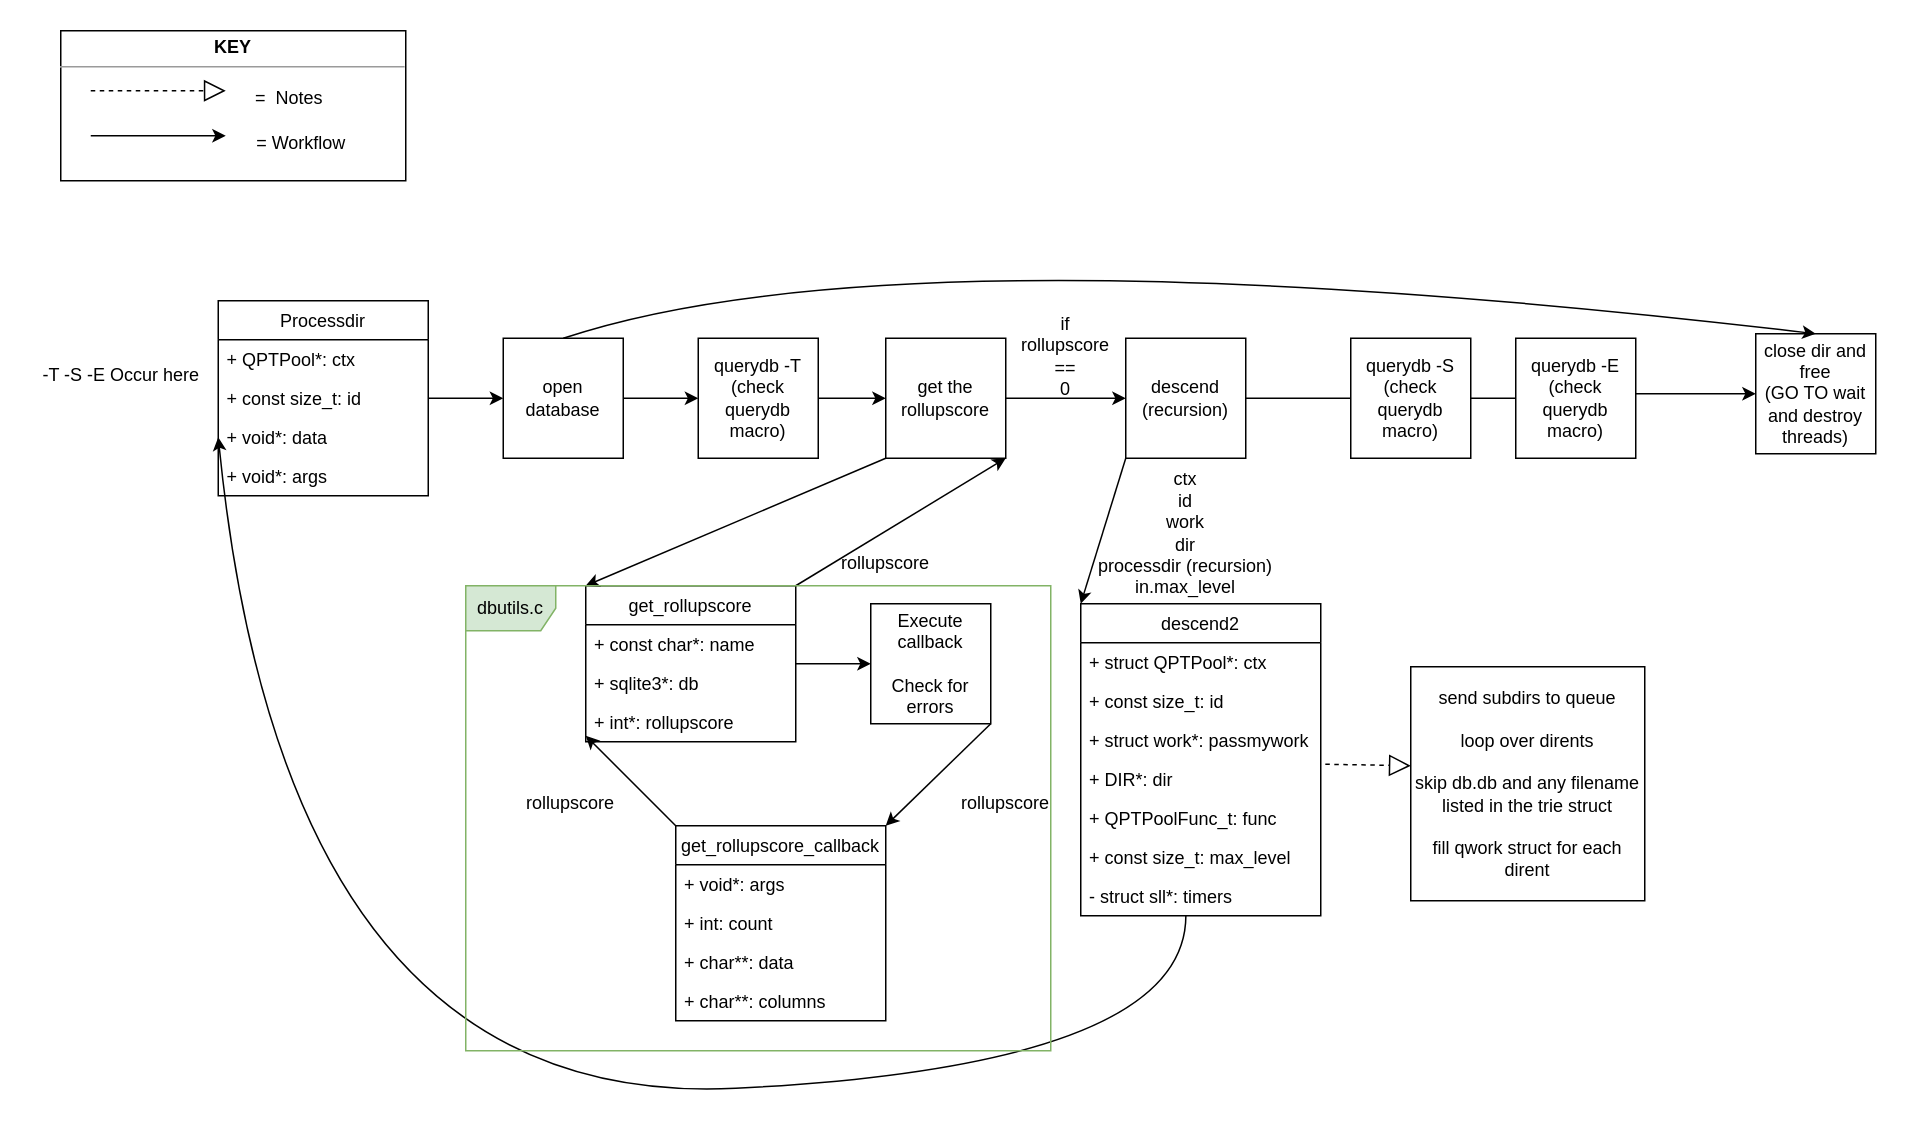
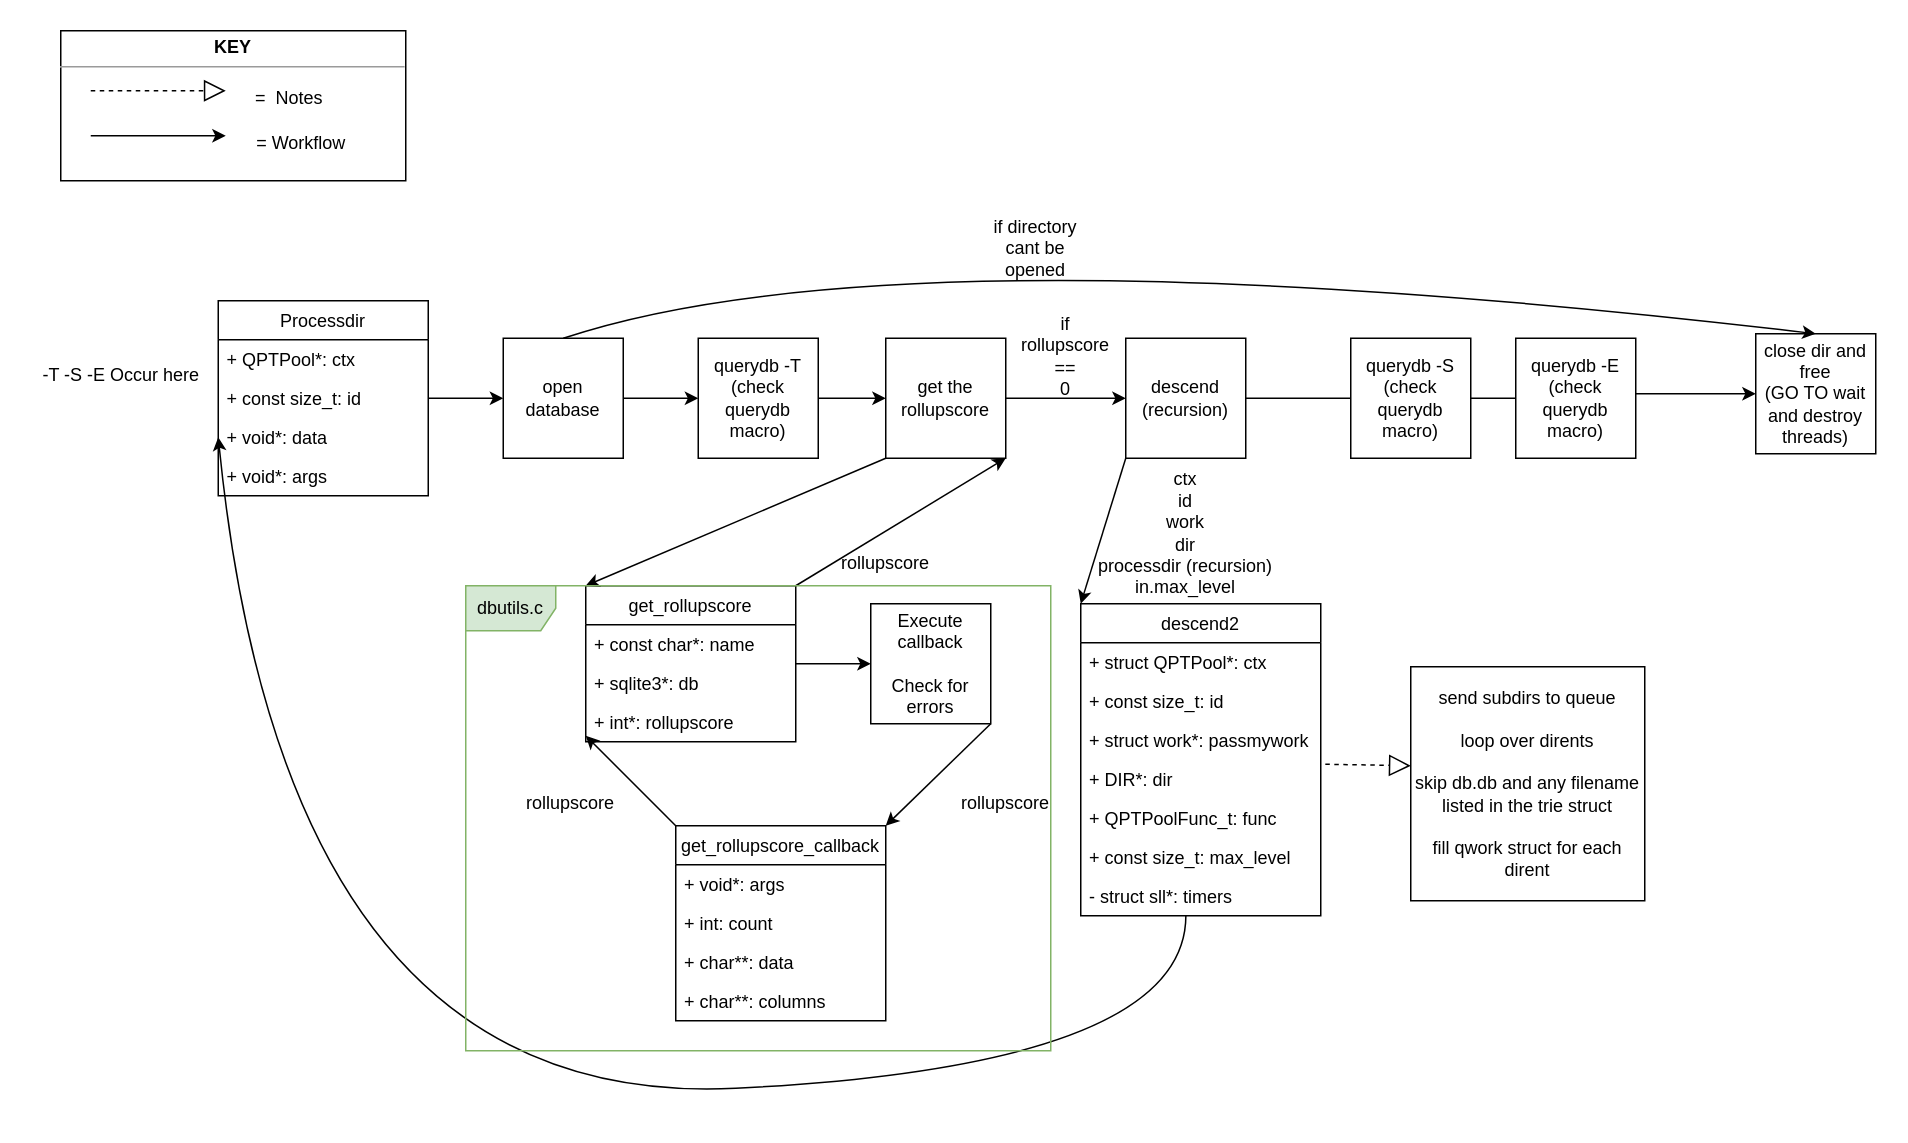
  <mxCell id="0" />
  <mxCell id="1" parent="0" />
  <mxCell id="2" value="Processdir" style="swimlane;fontStyle=0;childLayout=stackLayout;horizontal=1;startSize=26;fillColor=none;horizontalStack=0;resizeParent=1;resizeParentMax=0;resizeLast=0;collapsible=1;marginBottom=0;" vertex="1" parent="1"><mxGeometry x="145" y="200" width="140" height="130" as="geometry" /></mxCell>
  <mxCell id="3" value="+ QPTPool*: ctx" style="text;strokeColor=none;fillColor=none;align=left;verticalAlign=top;spacingLeft=4;spacingRight=4;overflow=hidden;rotatable=0;points=[[0,0.5],[1,0.5]];portConstraint=eastwest;" vertex="1" parent="2"><mxGeometry y="26" width="140" height="26" as="geometry" /></mxCell>
  <mxCell id="4" value="+ const size_t: id" style="text;strokeColor=none;fillColor=none;align=left;verticalAlign=top;spacingLeft=4;spacingRight=4;overflow=hidden;rotatable=0;points=[[0,0.5],[1,0.5]];portConstraint=eastwest;" vertex="1" parent="2"><mxGeometry y="52" width="140" height="26" as="geometry" /></mxCell>
  <mxCell id="5" value="+ void*: data" style="text;strokeColor=none;fillColor=none;align=left;verticalAlign=top;spacingLeft=4;spacingRight=4;overflow=hidden;rotatable=0;points=[[0,0.5],[1,0.5]];portConstraint=eastwest;" vertex="1" parent="2"><mxGeometry y="78" width="140" height="26" as="geometry" /></mxCell>
  <mxCell id="6" value="+ void*: args" style="text;strokeColor=none;fillColor=none;align=left;verticalAlign=top;spacingLeft=4;spacingRight=4;overflow=hidden;rotatable=0;points=[[0,0.5],[1,0.5]];portConstraint=eastwest;" vertex="1" parent="2"><mxGeometry y="104" width="140" height="26" as="geometry" /></mxCell>
  <mxCell id="7" style="edgeStyle=orthogonalEdgeStyle;rounded=0;orthogonalLoop=1;jettySize=auto;html=1;exitX=1;exitY=0.5;exitDx=0;exitDy=0;entryX=0;entryY=0.5;entryDx=0;entryDy=0;" edge="1" parent="1" source="8" target="55"><mxGeometry relative="1" as="geometry" /></mxCell>
  <mxCell id="8" value="open database" style="whiteSpace=wrap;html=1;aspect=fixed;" vertex="1" parent="1"><mxGeometry x="335" y="225" width="80" height="80" as="geometry" /></mxCell>
  <mxCell id="9" style="edgeStyle=orthogonalEdgeStyle;rounded=0;orthogonalLoop=1;jettySize=auto;html=1;exitX=1;exitY=0.5;exitDx=0;exitDy=0;entryX=0;entryY=0.5;entryDx=0;entryDy=0;" edge="1" parent="1" source="4" target="8"><mxGeometry relative="1" as="geometry" /></mxCell>
  <mxCell id="10" value="" style="edgeStyle=orthogonalEdgeStyle;rounded=0;orthogonalLoop=1;jettySize=auto;html=1;" edge="1" parent="1" source="11" target="13"><mxGeometry relative="1" as="geometry" /></mxCell>
  <mxCell id="11" value="get the rollupscore" style="whiteSpace=wrap;html=1;aspect=fixed;" vertex="1" parent="1"><mxGeometry x="590" y="225" width="80" height="80" as="geometry" /></mxCell>
  <mxCell id="12" value="" style="edgeStyle=orthogonalEdgeStyle;rounded=0;orthogonalLoop=1;jettySize=auto;html=1;startArrow=none;" edge="1" parent="1" source="50" target="43"><mxGeometry relative="1" as="geometry" /></mxCell>
  <mxCell id="13" value="&lt;div&gt;descend&lt;/div&gt;&lt;div&gt;(recursion)&lt;br&gt;&lt;/div&gt;" style="whiteSpace=wrap;html=1;aspect=fixed;" vertex="1" parent="1"><mxGeometry x="750" y="225" width="80" height="80" as="geometry" /></mxCell>
  <mxCell id="14" value="&lt;div&gt;if rollupscore ==&lt;/div&gt;&lt;div&gt;0&lt;br&gt;&lt;/div&gt;" style="text;html=1;strokeColor=none;fillColor=none;align=center;verticalAlign=middle;whiteSpace=wrap;rounded=0;" vertex="1" parent="1"><mxGeometry x="680" y="222" width="60" height="30" as="geometry" /></mxCell>
  <mxCell id="15" value="get_rollupscore_callback" style="swimlane;fontStyle=0;childLayout=stackLayout;horizontal=1;startSize=26;fillColor=none;horizontalStack=0;resizeParent=1;resizeParentMax=0;resizeLast=0;collapsible=1;marginBottom=0;" vertex="1" parent="1"><mxGeometry x="450" y="550" width="140" height="130" as="geometry" /></mxCell>
  <mxCell id="16" value="+ void*: args" style="text;strokeColor=none;fillColor=none;align=left;verticalAlign=top;spacingLeft=4;spacingRight=4;overflow=hidden;rotatable=0;points=[[0,0.5],[1,0.5]];portConstraint=eastwest;" vertex="1" parent="15"><mxGeometry y="26" width="140" height="26" as="geometry" /></mxCell>
  <mxCell id="17" value="+ int: count" style="text;strokeColor=none;fillColor=none;align=left;verticalAlign=top;spacingLeft=4;spacingRight=4;overflow=hidden;rotatable=0;points=[[0,0.5],[1,0.5]];portConstraint=eastwest;" vertex="1" parent="15"><mxGeometry y="52" width="140" height="26" as="geometry" /></mxCell>
  <mxCell id="18" value="+ char**: data" style="text;strokeColor=none;fillColor=none;align=left;verticalAlign=top;spacingLeft=4;spacingRight=4;overflow=hidden;rotatable=0;points=[[0,0.5],[1,0.5]];portConstraint=eastwest;" vertex="1" parent="15"><mxGeometry y="78" width="140" height="26" as="geometry" /></mxCell>
  <mxCell id="19" value="+ char**: columns" style="text;strokeColor=none;fillColor=none;align=left;verticalAlign=top;spacingLeft=4;spacingRight=4;overflow=hidden;rotatable=0;points=[[0,0.5],[1,0.5]];portConstraint=eastwest;" vertex="1" parent="15"><mxGeometry y="104" width="140" height="26" as="geometry" /></mxCell>
  <mxCell id="20" style="edgeStyle=orthogonalEdgeStyle;rounded=0;orthogonalLoop=1;jettySize=auto;html=1;exitX=1;exitY=0.5;exitDx=0;exitDy=0;entryX=0;entryY=0.5;entryDx=0;entryDy=0;" edge="1" parent="1" source="21" target="26"><mxGeometry relative="1" as="geometry" /></mxCell>
  <mxCell id="21" value="get_rollupscore" style="swimlane;fontStyle=0;childLayout=stackLayout;horizontal=1;startSize=26;fillColor=none;horizontalStack=0;resizeParent=1;resizeParentMax=0;resizeLast=0;collapsible=1;marginBottom=0;" vertex="1" parent="1"><mxGeometry x="390" y="390" width="140" height="104" as="geometry" /></mxCell>
  <mxCell id="22" value="+ const char*: name" style="text;strokeColor=none;fillColor=none;align=left;verticalAlign=top;spacingLeft=4;spacingRight=4;overflow=hidden;rotatable=0;points=[[0,0.5],[1,0.5]];portConstraint=eastwest;" vertex="1" parent="21"><mxGeometry y="26" width="140" height="26" as="geometry" /></mxCell>
  <mxCell id="23" value="+ sqlite3*: db" style="text;strokeColor=none;fillColor=none;align=left;verticalAlign=top;spacingLeft=4;spacingRight=4;overflow=hidden;rotatable=0;points=[[0,0.5],[1,0.5]];portConstraint=eastwest;" vertex="1" parent="21"><mxGeometry y="52" width="140" height="26" as="geometry" /></mxCell>
  <mxCell id="24" value="+ int*: rollupscore" style="text;strokeColor=none;fillColor=none;align=left;verticalAlign=top;spacingLeft=4;spacingRight=4;overflow=hidden;rotatable=0;points=[[0,0.5],[1,0.5]];portConstraint=eastwest;" vertex="1" parent="21"><mxGeometry y="78" width="140" height="26" as="geometry" /></mxCell>
  <mxCell id="25" value="" style="endArrow=classic;html=1;rounded=0;entryX=0;entryY=0;entryDx=0;entryDy=0;exitX=0;exitY=1;exitDx=0;exitDy=0;" edge="1" parent="1" source="11" target="21"><mxGeometry width="50" height="50" relative="1" as="geometry"><mxPoint x="570" y="320" as="sourcePoint" /><mxPoint x="570" y="310" as="targetPoint" /></mxGeometry></mxCell>
  <mxCell id="26" value="Execute callback&lt;br&gt;&lt;br&gt;Check for errors" style="whiteSpace=wrap;html=1;aspect=fixed;" vertex="1" parent="1"><mxGeometry x="580" y="402" width="80" height="80" as="geometry" /></mxCell>
  <mxCell id="27" value="" style="endArrow=classic;html=1;rounded=0;exitX=0;exitY=0;exitDx=0;exitDy=0;entryX=0;entryY=0.846;entryDx=0;entryDy=0;entryPerimeter=0;" edge="1" parent="1" source="15" target="24"><mxGeometry width="50" height="50" relative="1" as="geometry"><mxPoint x="410" y="600" as="sourcePoint" /><mxPoint x="460" y="550" as="targetPoint" /></mxGeometry></mxCell>
  <mxCell id="28" value="" style="endArrow=classic;html=1;rounded=0;exitX=1;exitY=1;exitDx=0;exitDy=0;entryX=1;entryY=0;entryDx=0;entryDy=0;" edge="1" parent="1" source="26" target="15"><mxGeometry width="50" height="50" relative="1" as="geometry"><mxPoint x="610" y="600" as="sourcePoint" /><mxPoint x="660" y="550" as="targetPoint" /></mxGeometry></mxCell>
  <mxCell id="29" value="rollupscore" style="text;html=1;strokeColor=none;fillColor=none;align=center;verticalAlign=middle;whiteSpace=wrap;rounded=0;" vertex="1" parent="1"><mxGeometry x="640" y="520" width="60" height="30" as="geometry" /></mxCell>
  <mxCell id="30" value="&lt;div&gt;rollupscore&lt;/div&gt;" style="text;html=1;strokeColor=none;fillColor=none;align=center;verticalAlign=middle;whiteSpace=wrap;rounded=0;" vertex="1" parent="1"><mxGeometry x="350" y="520" width="60" height="30" as="geometry" /></mxCell>
  <mxCell id="31" value="" style="endArrow=classic;html=1;rounded=0;exitX=1;exitY=0;exitDx=0;exitDy=0;entryX=1;entryY=1;entryDx=0;entryDy=0;" edge="1" parent="1" source="21" target="11"><mxGeometry width="50" height="50" relative="1" as="geometry"><mxPoint x="560" y="380" as="sourcePoint" /><mxPoint x="610" y="330" as="targetPoint" /></mxGeometry></mxCell>
  <mxCell id="32" value="rollupscore" style="text;html=1;strokeColor=none;fillColor=none;align=center;verticalAlign=middle;whiteSpace=wrap;rounded=0;" vertex="1" parent="1"><mxGeometry x="560" y="360" width="60" height="30" as="geometry" /></mxCell>
  <mxCell id="33" value="descend2" style="swimlane;fontStyle=0;childLayout=stackLayout;horizontal=1;startSize=26;fillColor=none;horizontalStack=0;resizeParent=1;resizeParentMax=0;resizeLast=0;collapsible=1;marginBottom=0;" vertex="1" parent="1"><mxGeometry x="720" y="402" width="160" height="208" as="geometry" /></mxCell>
  <mxCell id="34" value="+ struct QPTPool*: ctx" style="text;strokeColor=none;fillColor=none;align=left;verticalAlign=top;spacingLeft=4;spacingRight=4;overflow=hidden;rotatable=0;points=[[0,0.5],[1,0.5]];portConstraint=eastwest;" vertex="1" parent="33"><mxGeometry y="26" width="160" height="26" as="geometry" /></mxCell>
  <mxCell id="35" value="+ const size_t: id" style="text;strokeColor=none;fillColor=none;align=left;verticalAlign=top;spacingLeft=4;spacingRight=4;overflow=hidden;rotatable=0;points=[[0,0.5],[1,0.5]];portConstraint=eastwest;" vertex="1" parent="33"><mxGeometry y="52" width="160" height="26" as="geometry" /></mxCell>
  <mxCell id="36" value="+ struct work*: passmywork" style="text;strokeColor=none;fillColor=none;align=left;verticalAlign=top;spacingLeft=4;spacingRight=4;overflow=hidden;rotatable=0;points=[[0,0.5],[1,0.5]];portConstraint=eastwest;" vertex="1" parent="33"><mxGeometry y="78" width="160" height="26" as="geometry" /></mxCell>
  <mxCell id="37" value="+ DIR*: dir" style="text;strokeColor=none;fillColor=none;align=left;verticalAlign=top;spacingLeft=4;spacingRight=4;overflow=hidden;rotatable=0;points=[[0,0.5],[1,0.5]];portConstraint=eastwest;" vertex="1" parent="33"><mxGeometry y="104" width="160" height="26" as="geometry" /></mxCell>
  <mxCell id="38" value="+ QPTPoolFunc_t: func" style="text;strokeColor=none;fillColor=none;align=left;verticalAlign=top;spacingLeft=4;spacingRight=4;overflow=hidden;rotatable=0;points=[[0,0.5],[1,0.5]];portConstraint=eastwest;" vertex="1" parent="33"><mxGeometry y="130" width="160" height="26" as="geometry" /></mxCell>
  <mxCell id="39" value="+ const size_t: max_level" style="text;strokeColor=none;fillColor=none;align=left;verticalAlign=top;spacingLeft=4;spacingRight=4;overflow=hidden;rotatable=0;points=[[0,0.5],[1,0.5]];portConstraint=eastwest;" vertex="1" parent="33"><mxGeometry y="156" width="160" height="26" as="geometry" /></mxCell>
  <mxCell id="40" value="- struct sll*: timers" style="text;strokeColor=none;fillColor=none;align=left;verticalAlign=top;spacingLeft=4;spacingRight=4;overflow=hidden;rotatable=0;points=[[0,0.5],[1,0.5]];portConstraint=eastwest;" vertex="1" parent="33"><mxGeometry y="182" width="160" height="26" as="geometry" /></mxCell>
  <mxCell id="41" value="" style="endArrow=classic;html=1;rounded=0;exitX=0;exitY=1;exitDx=0;exitDy=0;entryX=0;entryY=0;entryDx=0;entryDy=0;" edge="1" parent="1" source="13" target="33"><mxGeometry width="50" height="50" relative="1" as="geometry"><mxPoint x="700" y="380" as="sourcePoint" /><mxPoint x="750" y="330" as="targetPoint" /></mxGeometry></mxCell>
  <mxCell id="42" value="&lt;div&gt;send subdirs to queue&lt;/div&gt;&lt;div&gt;&lt;br&gt;&lt;/div&gt;&lt;div&gt;loop over dirents&lt;/div&gt;&lt;div&gt;&lt;br&gt;&lt;/div&gt;&lt;div&gt;skip db.db and any filename listed in the trie struct&lt;br&gt;&lt;/div&gt;&lt;div&gt;&lt;br&gt;&lt;/div&gt;&lt;div&gt;fill qwork struct for each dirent &lt;br&gt;&lt;/div&gt;" style="whiteSpace=wrap;html=1;aspect=fixed;" vertex="1" parent="1"><mxGeometry x="940" y="444" width="156" height="156" as="geometry" /></mxCell>
  <mxCell id="43" value="&lt;div&gt;close dir and free&lt;/div&gt;(GO TO wait and destroy threads)" style="whiteSpace=wrap;html=1;aspect=fixed;" vertex="1" parent="1"><mxGeometry x="1170" y="222" width="80" height="80" as="geometry" /></mxCell>
  <mxCell id="44" value="&lt;div&gt;ctx&lt;/div&gt;&lt;div&gt;id&lt;/div&gt;&lt;div&gt;work&lt;/div&gt;&lt;div&gt;dir&lt;/div&gt;&lt;div&gt;processdir (recursion)&lt;/div&gt;&lt;div&gt;in.max_level&lt;br&gt;&lt;/div&gt;" style="text;html=1;strokeColor=none;fillColor=none;align=center;verticalAlign=middle;whiteSpace=wrap;rounded=0;" vertex="1" parent="1"><mxGeometry x="715" y="330" width="150" height="50" as="geometry" /></mxCell>
  <mxCell id="45" value="" style="curved=1;endArrow=classic;html=1;rounded=0;exitX=0.5;exitY=0;exitDx=0;exitDy=0;entryX=0.5;entryY=0;entryDx=0;entryDy=0;" edge="1" parent="1" source="8" target="43"><mxGeometry width="50" height="50" relative="1" as="geometry"><mxPoint x="550" y="200" as="sourcePoint" /><mxPoint x="600" y="150" as="targetPoint" /><Array as="points"><mxPoint x="600" y="150" /></Array></mxGeometry></mxCell>
+ <mxCell id="46" value="if directory cant be opened" style="text;html=1;strokeColor=none;fillColor=none;align=center;verticalAlign=middle;whiteSpace=wrap;rounded=0;" vertex="1" parent="1"><mxGeometry x="660" y="150" width="60" height="30" as="geometry" /></mxCell>
  <mxCell id="47" value="" style="curved=1;endArrow=classic;html=1;rounded=0;exitX=0.438;exitY=1;exitDx=0;exitDy=0;exitPerimeter=0;entryX=0;entryY=0.5;entryDx=0;entryDy=0;" edge="1" parent="1" source="40" target="5"><mxGeometry width="50" height="50" relative="1" as="geometry"><mxPoint x="740" y="710" as="sourcePoint" /><mxPoint x="790" y="660" as="targetPoint" /><Array as="points"><mxPoint x="790" y="710" /><mxPoint x="190" y="740" /></Array></mxGeometry></mxCell>
  <mxCell id="48" value="dbutils.c" style="shape=umlFrame;whiteSpace=wrap;html=1;fillColor=#d5e8d4;strokeColor=#82b366;" vertex="1" parent="1"><mxGeometry x="310" y="390" width="390" height="310" as="geometry" /></mxCell>
  <mxCell id="49" value="-T -S -E Occur here" style="text;html=1;align=center;verticalAlign=middle;resizable=0;points=[];autosize=1;strokeColor=none;fillColor=none;" vertex="1" parent="1"><mxGeometry x="20" y="240" width="120" height="20" as="geometry" /></mxCell>
  <mxCell id="50" value="querydb -S&lt;br&gt;(check querydb macro)" style="whiteSpace=wrap;html=1;aspect=fixed;" vertex="1" parent="1"><mxGeometry x="900" y="225" width="80" height="80" as="geometry" /></mxCell>
  <mxCell id="51" value="" style="edgeStyle=orthogonalEdgeStyle;rounded=0;orthogonalLoop=1;jettySize=auto;html=1;endArrow=none;" edge="1" parent="1" source="13" target="50"><mxGeometry relative="1" as="geometry"><mxPoint x="830" y="265" as="sourcePoint" /><mxPoint x="1120" y="265" as="targetPoint" /></mxGeometry></mxCell>
  <mxCell id="52" value="querydb -E&lt;br&gt;(check querydb macro)" style="whiteSpace=wrap;html=1;aspect=fixed;" vertex="1" parent="1"><mxGeometry x="1010" y="225" width="80" height="80" as="geometry" /></mxCell>
  <mxCell id="53" style="edgeStyle=orthogonalEdgeStyle;rounded=0;orthogonalLoop=1;jettySize=auto;html=1;exitX=0.5;exitY=1;exitDx=0;exitDy=0;" edge="1" parent="1"><mxGeometry relative="1" as="geometry"><mxPoint x="993" y="410" as="sourcePoint" /><mxPoint x="993" y="410" as="targetPoint" /></mxGeometry></mxCell>
  <mxCell id="54" style="edgeStyle=orthogonalEdgeStyle;rounded=0;orthogonalLoop=1;jettySize=auto;html=1;exitX=1;exitY=0.5;exitDx=0;exitDy=0;entryX=0;entryY=0.5;entryDx=0;entryDy=0;" edge="1" parent="1" source="55" target="11"><mxGeometry relative="1" as="geometry" /></mxCell>
  <mxCell id="55" value="querydb -T&lt;br&gt;(check querydb macro)" style="whiteSpace=wrap;html=1;aspect=fixed;" vertex="1" parent="1"><mxGeometry x="465" y="225" width="80" height="80" as="geometry" /></mxCell>
  <mxCell id="56" value="" style="endArrow=block;dashed=1;endFill=0;endSize=12;html=1;rounded=0;exitX=1.019;exitY=0.115;exitDx=0;exitDy=0;exitPerimeter=0;" edge="1" parent="1" source="37"><mxGeometry width="160" relative="1" as="geometry"><mxPoint x="1110" y="510" as="sourcePoint" /><mxPoint x="940" y="510" as="targetPoint" /></mxGeometry></mxCell>
  <mxCell id="57" value="&lt;p style=&quot;margin:0px;margin-top:4px;text-align:center;&quot;&gt;&lt;b&gt;KEY&lt;/b&gt;&lt;br&gt;&lt;/p&gt;&lt;hr size=&quot;1&quot;&gt;&lt;div style=&quot;height:2px;&quot;&gt;&lt;/div&gt;" style="verticalAlign=top;align=left;overflow=fill;fontSize=12;fontFamily=Helvetica;html=1;" vertex="1" parent="1"><mxGeometry x="40" y="20" width="230" height="100" as="geometry" /></mxCell>
  <mxCell id="58" value="" style="endArrow=block;dashed=1;endFill=0;endSize=12;html=1;rounded=0;" edge="1" parent="1"><mxGeometry width="160" relative="1" as="geometry"><mxPoint x="60" y="60" as="sourcePoint" /><mxPoint x="150" y="60" as="targetPoint" /></mxGeometry></mxCell>
  <mxCell id="59" value="" style="endArrow=classic;html=1;rounded=0;" edge="1" parent="1"><mxGeometry width="50" height="50" relative="1" as="geometry"><mxPoint x="60" y="90" as="sourcePoint" /><mxPoint x="150" y="90" as="targetPoint" /></mxGeometry></mxCell>
  <mxCell id="60" value="=&amp;nbsp; Notes" style="text;html=1;strokeColor=none;fillColor=none;align=center;verticalAlign=middle;whiteSpace=wrap;rounded=0;" vertex="1" parent="1"><mxGeometry x="140" y="50" width="105" height="30" as="geometry" /></mxCell>
  <mxCell id="61" value="= Workflow" style="text;html=1;strokeColor=none;fillColor=none;align=center;verticalAlign=middle;whiteSpace=wrap;rounded=0;" vertex="1" parent="1"><mxGeometry x="157.5" y="80" width="85" height="30" as="geometry" /></mxCell>
